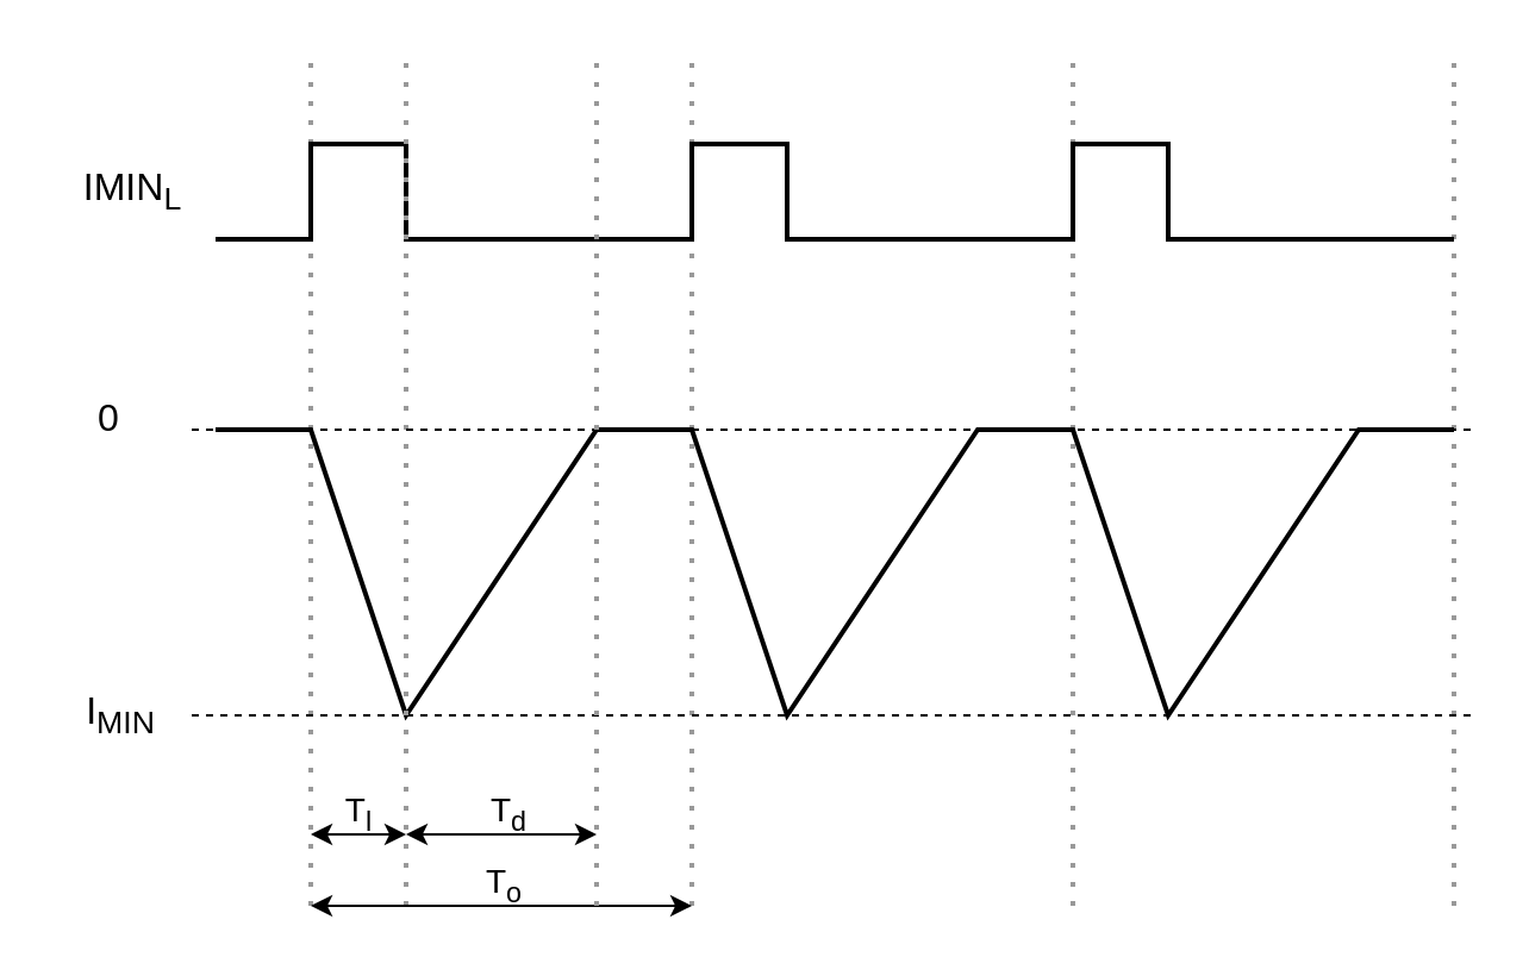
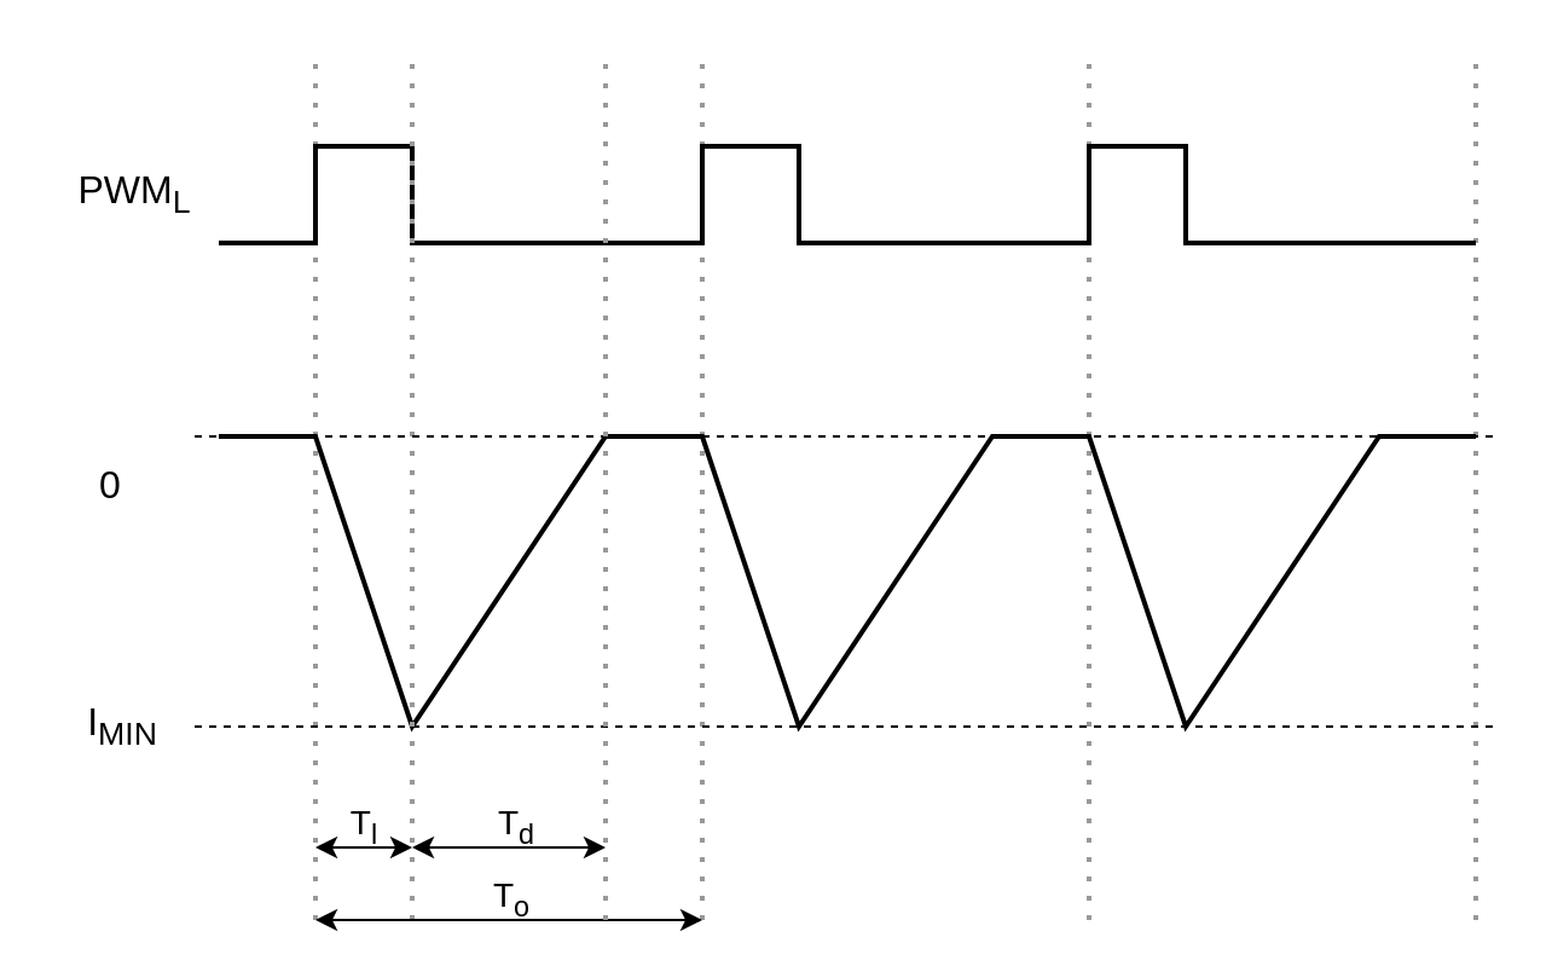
  <mxCell id="0" />
  <mxCell id="1" parent="0" />
  <mxCell id="2" value="" style="endArrow=none;dashed=1;html=1;dashPattern=1 3;strokeWidth=2;rounded=0;strokeColor=#999999;" parent="1" edge="1"><mxGeometry width="50" height="50" relative="1" as="geometry"><mxPoint x="130" y="380" as="sourcePoint" /><mxPoint x="130" y="20" as="targetPoint" /></mxGeometry></mxCell>
  <mxCell id="3" value="" style="endArrow=none;dashed=1;html=1;dashPattern=1 3;strokeWidth=2;rounded=0;strokeColor=#999999;" parent="1" edge="1"><mxGeometry width="50" height="50" relative="1" as="geometry"><mxPoint x="290" y="380" as="sourcePoint" /><mxPoint x="290" y="20" as="targetPoint" /></mxGeometry></mxCell>
  <mxCell id="4" value="" style="endArrow=none;dashed=1;html=1;dashPattern=1 3;strokeWidth=2;rounded=0;strokeColor=#999999;" parent="1" edge="1"><mxGeometry width="50" height="50" relative="1" as="geometry"><mxPoint x="450" y="380" as="sourcePoint" /><mxPoint x="450" y="20" as="targetPoint" /></mxGeometry></mxCell>
  <mxCell id="5" value="" style="endArrow=none;dashed=1;html=1;dashPattern=1 3;strokeWidth=2;rounded=0;strokeColor=#999999;" parent="1" edge="1"><mxGeometry width="50" height="50" relative="1" as="geometry"><mxPoint x="610" y="380" as="sourcePoint" /><mxPoint x="610" y="20" as="targetPoint" /></mxGeometry></mxCell>
  <mxCell id="6" value="" style="endArrow=none;html=1;rounded=0;strokeWidth=2;" parent="1" edge="1"><mxGeometry width="50" height="50" relative="1" as="geometry"><mxPoint x="90" y="100" as="sourcePoint" /><mxPoint x="610" y="100" as="targetPoint" /><Array as="points"><mxPoint x="130" y="100" /><mxPoint x="130" y="60" /><mxPoint x="170" y="60" /><mxPoint x="170" y="100" /><mxPoint x="290" y="100" /><mxPoint x="290" y="60" /><mxPoint x="330" y="60" /><mxPoint x="330" y="100" /><mxPoint x="450" y="100" /><mxPoint x="450" y="60" /><mxPoint x="490" y="60" /><mxPoint x="490" y="100" /></Array></mxGeometry></mxCell>
  <mxCell id="7" value="" style="endArrow=none;html=1;rounded=0;strokeWidth=2;" parent="1" edge="1"><mxGeometry width="50" height="50" relative="1" as="geometry"><mxPoint x="90" y="180" as="sourcePoint" /><mxPoint x="610" y="180" as="targetPoint" /><Array as="points"><mxPoint x="130" y="180" /><mxPoint x="170" y="300" /><mxPoint x="250" y="180" /><mxPoint x="290" y="180" /><mxPoint x="330" y="300" /><mxPoint x="410" y="180" /><mxPoint x="450" y="180" /><mxPoint x="490" y="300" /><mxPoint x="570" y="180" /></Array></mxGeometry></mxCell>
  <mxCell id="8" value="" style="endArrow=none;html=1;rounded=0;dashed=1;" parent="1" edge="1"><mxGeometry width="50" height="50" relative="1" as="geometry"><mxPoint x="80" y="300" as="sourcePoint" /><mxPoint x="620" y="300" as="targetPoint" /></mxGeometry></mxCell>
  <mxCell id="9" value="" style="endArrow=none;dashed=1;html=1;dashPattern=1 3;strokeWidth=2;rounded=0;strokeColor=#999999;" parent="1" edge="1"><mxGeometry width="50" height="50" relative="1" as="geometry"><mxPoint x="170" y="380" as="sourcePoint" /><mxPoint x="170" y="20" as="targetPoint" /></mxGeometry></mxCell>
  <mxCell id="10" value="" style="endArrow=classic;startArrow=classic;html=1;rounded=0;" parent="1" edge="1"><mxGeometry width="50" height="50" relative="1" as="geometry"><mxPoint x="130" y="350" as="sourcePoint" /><mxPoint x="170" y="350" as="targetPoint" /></mxGeometry></mxCell>
  <mxCell id="11" value="&lt;font style=&quot;font-size: 14px;&quot;&gt;T&lt;sub&gt;l&lt;/sub&gt;&lt;/font&gt;" style="edgeLabel;html=1;align=center;verticalAlign=middle;resizable=0;points=[];labelBackgroundColor=none;" parent="10" vertex="1" connectable="0"><mxGeometry x="0.15" y="-2" relative="1" as="geometry"><mxPoint x="-4" y="-12" as="offset" /></mxGeometry></mxCell>
  <mxCell id="12" value="" style="endArrow=classic;startArrow=classic;html=1;rounded=0;" parent="1" edge="1"><mxGeometry width="50" height="50" relative="1" as="geometry"><mxPoint x="130" y="380" as="sourcePoint" /><mxPoint x="290" y="380" as="targetPoint" /></mxGeometry></mxCell>
  <mxCell id="13" value="&lt;font style=&quot;font-size: 14px;&quot;&gt;T&lt;sub&gt;o&lt;/sub&gt;&lt;/font&gt;" style="edgeLabel;html=1;align=center;verticalAlign=middle;resizable=0;points=[];labelBackgroundColor=none;" parent="12" vertex="1" connectable="0"><mxGeometry x="0.003" relative="1" as="geometry"><mxPoint y="-10" as="offset" /></mxGeometry></mxCell>
- <mxCell id="14" value="&lt;font style=&quot;font-size: 16px;&quot;&gt;IMIN&lt;sub&gt;L&lt;/sub&gt;&lt;/font&gt;" style="text;html=1;align=center;verticalAlign=middle;resizable=0;points=[];autosize=1;strokeColor=none;fillColor=none;" parent="1" vertex="1"><mxGeometry x="20" y="60" width="70" height="40" as="geometry" /></mxCell>
+ <mxCell id="14" value="&lt;font style=&quot;font-size: 16px;&quot;&gt;PWM&lt;sub&gt;L&lt;/sub&gt;&lt;/font&gt;" style="text;html=1;align=center;verticalAlign=middle;resizable=0;points=[];autosize=1;strokeColor=none;fillColor=none;" parent="1" vertex="1"><mxGeometry x="20" y="60" width="70" height="40" as="geometry" /></mxCell>
  <mxCell id="15" value="" style="endArrow=none;html=1;rounded=0;dashed=1;" parent="1" edge="1"><mxGeometry width="50" height="50" relative="1" as="geometry"><mxPoint x="80" y="180" as="sourcePoint" /><mxPoint x="620" y="180" as="targetPoint" /></mxGeometry></mxCell>
  <mxCell id="16" value="&lt;font style=&quot;font-size: 16px;&quot;&gt;I&lt;sub&gt;MIN&lt;/sub&gt;&lt;/font&gt;" style="text;html=1;align=center;verticalAlign=middle;resizable=0;points=[];autosize=1;strokeColor=none;fillColor=none;" parent="1" vertex="1"><mxGeometry x="25" y="280" width="50" height="40" as="geometry" /></mxCell>
- <mxCell id="17" value="&lt;font style=&quot;font-size: 16px;&quot;&gt;0&lt;/font&gt;" style="text;html=1;align=center;verticalAlign=middle;resizable=0;points=[];autosize=1;strokeColor=none;fillColor=none;" parent="1" vertex="1"><mxGeometry x="30" y="160" width="30" height="30" as="geometry" /></mxCell>
+ <mxCell id="17" value="&lt;font style=&quot;font-size: 16px;&quot;&gt;0&lt;/font&gt;" style="text;html=1;align=center;verticalAlign=middle;resizable=0;points=[];autosize=1;strokeColor=none;fillColor=none;" parent="1" vertex="1"><mxGeometry x="30" y="185" width="30" height="30" as="geometry" /></mxCell>
  <mxCell id="18" value="" style="endArrow=classic;startArrow=classic;html=1;rounded=0;" parent="1" edge="1"><mxGeometry width="50" height="50" relative="1" as="geometry"><mxPoint x="170" y="350" as="sourcePoint" /><mxPoint x="250" y="350" as="targetPoint" /></mxGeometry></mxCell>
  <mxCell id="19" value="&lt;font style=&quot;font-size: 14px;&quot;&gt;T&lt;sub&gt;d&lt;/sub&gt;&lt;/font&gt;" style="edgeLabel;html=1;align=center;verticalAlign=middle;resizable=0;points=[];labelBackgroundColor=none;" parent="18" vertex="1" connectable="0"><mxGeometry x="0.15" y="-2" relative="1" as="geometry"><mxPoint x="-4" y="-12" as="offset" /></mxGeometry></mxCell>
  <mxCell id="20" value="" style="endArrow=none;dashed=1;html=1;dashPattern=1 3;strokeWidth=2;rounded=0;strokeColor=#999999;" parent="1" edge="1"><mxGeometry width="50" height="50" relative="1" as="geometry"><mxPoint x="250" y="380" as="sourcePoint" /><mxPoint x="250" y="20" as="targetPoint" /></mxGeometry></mxCell>
